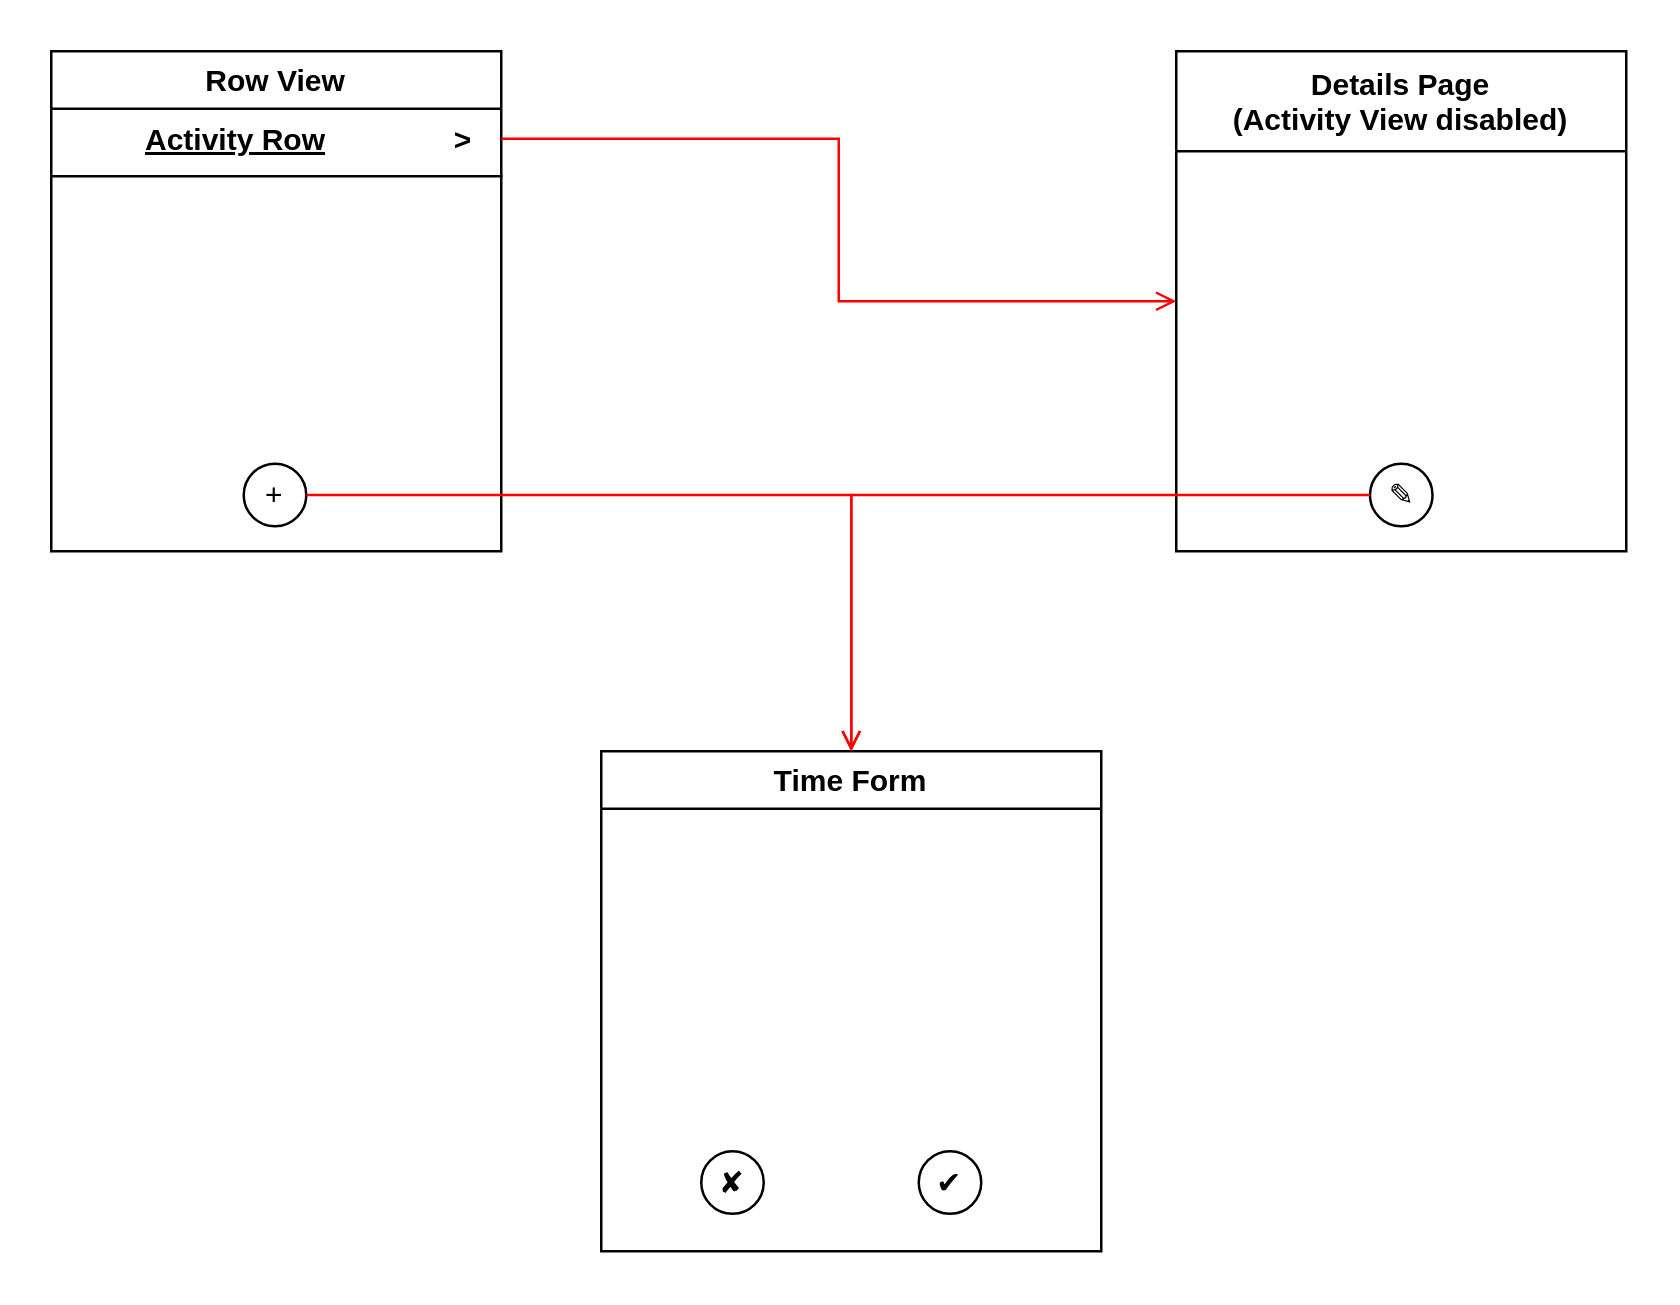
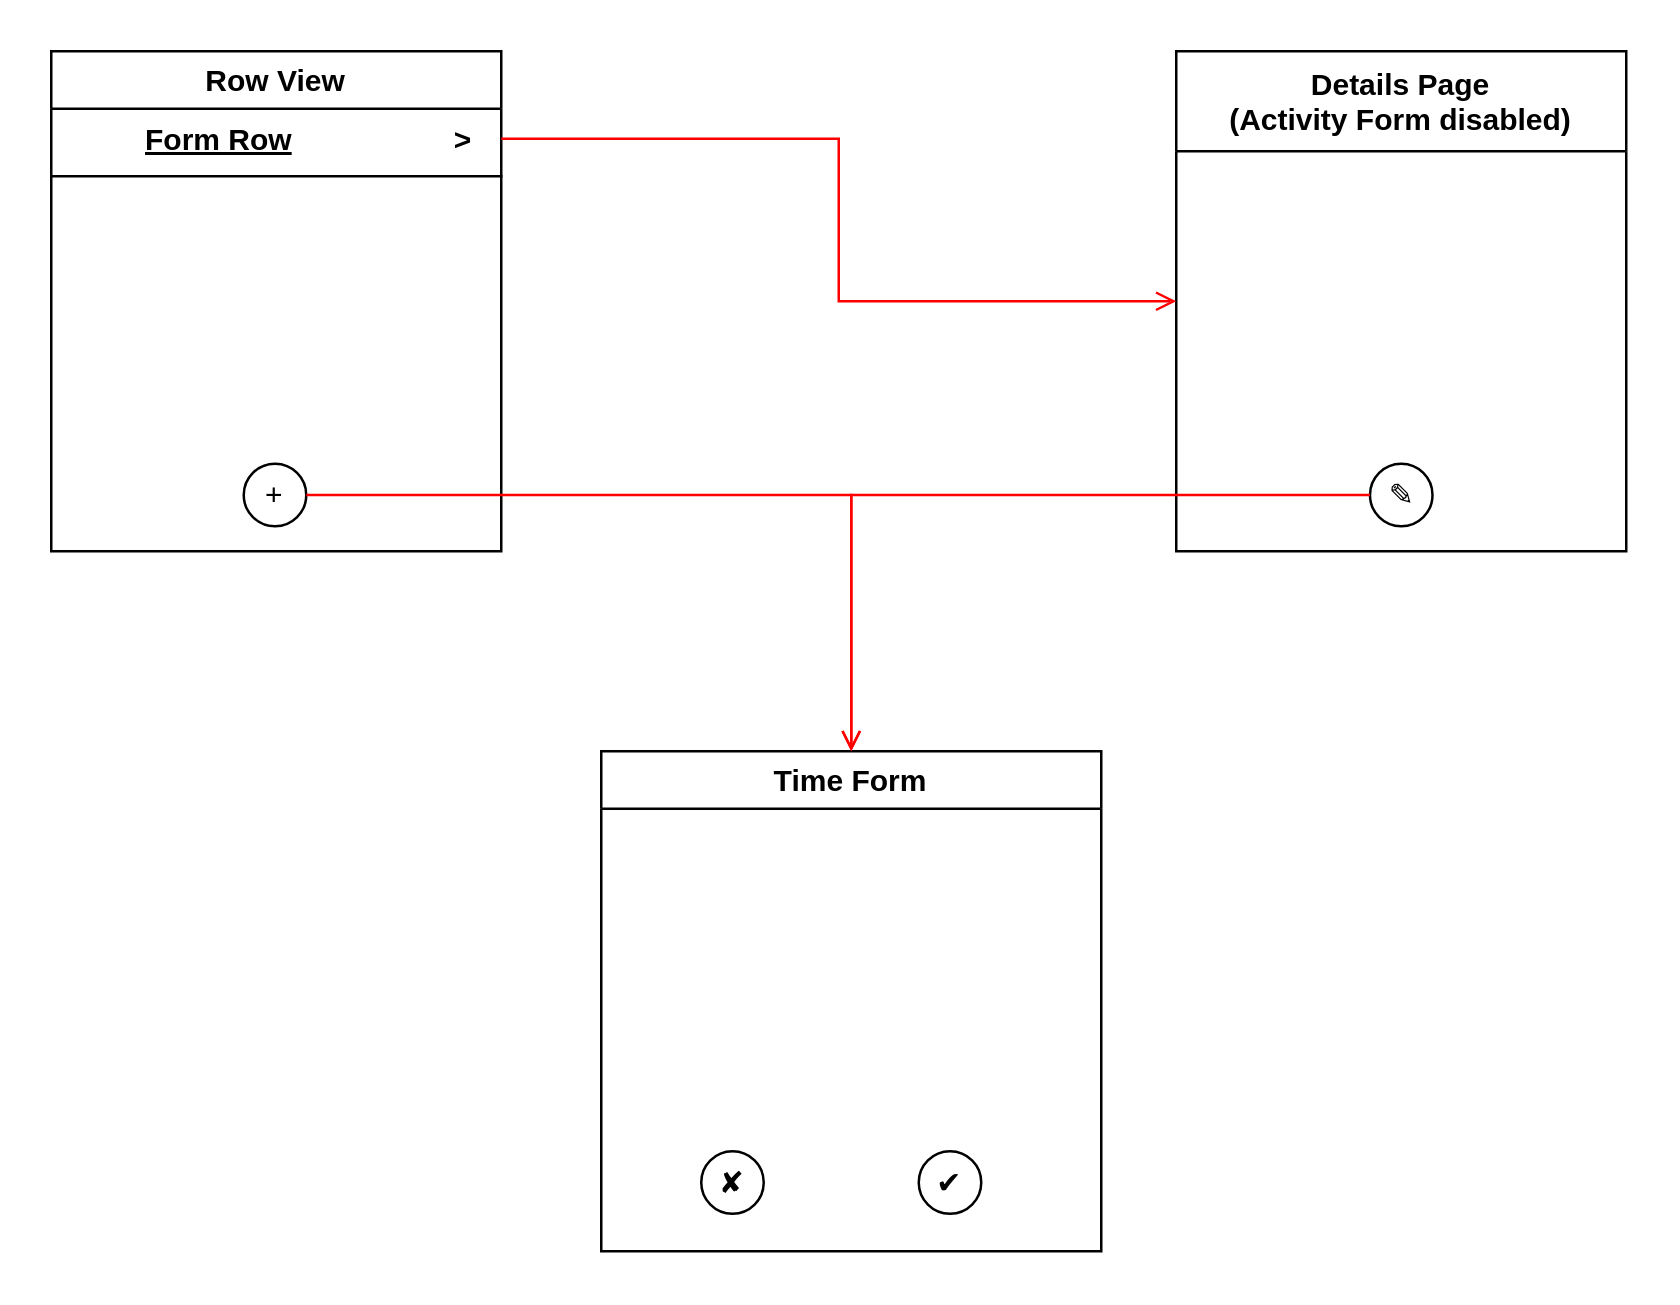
  <mxCell id="0" />
  <mxCell id="1" parent="0" />
  <mxCell id="2" value="Row View" style="swimlane;" vertex="1" parent="1"><mxGeometry x="20" y="20" width="180" height="200" as="geometry"><mxRectangle x="110" y="80" width="130" height="23" as="alternateBounds" /></mxGeometry></mxCell>
  <mxCell id="3" value="" style="shape=table;startSize=0;container=1;collapsible=1;childLayout=tableLayout;fixedRows=1;rowLines=0;fontStyle=0;align=center;resizeLast=1;strokeColor=none;fillColor=none;" vertex="1" parent="2"><mxGeometry y="20" width="180" height="30" as="geometry" /></mxCell>
  <mxCell id="4" value="" style="shape=partialRectangle;collapsible=0;dropTarget=0;pointerEvents=0;fillColor=none;top=0;left=0;bottom=1;right=0;points=[[0,0.5],[1,0.5]];portConstraint=eastwest;" vertex="1" parent="3"><mxGeometry width="180" height="30" as="geometry" /></mxCell>
- <mxCell id="5" value="Activity Row" style="shape=partialRectangle;connectable=0;fillColor=none;top=0;left=0;bottom=0;right=0;align=left;spacingLeft=6;fontStyle=5;overflow=hidden;" vertex="1" parent="4"><mxGeometry x="30" width="150" height="30" as="geometry" /></mxCell>
+ <mxCell id="5" value="Form Row" style="shape=partialRectangle;connectable=0;fillColor=none;top=0;left=0;bottom=0;right=0;align=left;spacingLeft=6;fontStyle=5;overflow=hidden;" vertex="1" parent="4"><mxGeometry x="30" width="150" height="30" as="geometry" /></mxCell>
  <mxCell id="6" value="&gt;" style="shape=partialRectangle;connectable=0;fillColor=none;top=0;left=0;bottom=0;right=0;fontStyle=1;overflow=hidden;" vertex="1" parent="2"><mxGeometry x="150" y="20" width="30" height="30" as="geometry" /></mxCell>
  <mxCell id="7" value="+" style="ellipse;whiteSpace=wrap;html=1;aspect=fixed;" vertex="1" parent="2"><mxGeometry x="77" y="165" width="25" height="25" as="geometry" /></mxCell>
  <mxCell id="8" value="Time Form" style="swimlane;" vertex="1" parent="1"><mxGeometry x="240" y="300" width="200" height="200" as="geometry"><mxRectangle x="100" y="80" width="130" height="23" as="alternateBounds" /></mxGeometry></mxCell>
  <mxCell id="9" value="✘" style="ellipse;whiteSpace=wrap;html=1;aspect=fixed;" vertex="1" parent="8"><mxGeometry x="40" y="160" width="25" height="25" as="geometry" /></mxCell>
  <mxCell id="10" value="✔" style="ellipse;whiteSpace=wrap;html=1;aspect=fixed;" vertex="1" parent="8"><mxGeometry x="127" y="160" width="25" height="25" as="geometry" /></mxCell>
- <mxCell id="11" value="Details Page&#10;(Activity View disabled)" style="swimlane;startSize=40;" vertex="1" parent="1"><mxGeometry x="470" y="20" width="180" height="200" as="geometry"><mxRectangle x="560" y="80" width="130" height="23" as="alternateBounds" /></mxGeometry></mxCell>
+ <mxCell id="11" value="Details Page&#10;(Activity Form disabled)" style="swimlane;startSize=40;" vertex="1" parent="1"><mxGeometry x="470" y="20" width="180" height="200" as="geometry"><mxRectangle x="560" y="80" width="130" height="23" as="alternateBounds" /></mxGeometry></mxCell>
  <mxCell id="12" value="✎" style="ellipse;whiteSpace=wrap;html=1;aspect=fixed;" vertex="1" parent="11"><mxGeometry x="77.5" y="165" width="25" height="25" as="geometry" /></mxCell>
  <mxCell id="13" style="edgeStyle=orthogonalEdgeStyle;rounded=0;orthogonalLoop=1;jettySize=auto;html=1;endArrow=open;endFill=0;strokeColor=#FF0000;" edge="1" parent="1" source="12" target="8"><mxGeometry relative="1" as="geometry"><mxPoint x="560" y="300" as="targetPoint" /></mxGeometry></mxCell>
  <mxCell id="14" style="edgeStyle=orthogonalEdgeStyle;rounded=0;orthogonalLoop=1;jettySize=auto;html=1;endArrow=open;endFill=0;strokeColor=#FF0000;" edge="1" parent="1" source="7" target="8"><mxGeometry relative="1" as="geometry" /></mxCell>
  <mxCell id="15" style="edgeStyle=orthogonalEdgeStyle;rounded=0;orthogonalLoop=1;jettySize=auto;html=1;endArrow=open;endFill=0;strokeColor=#FF0000;" edge="1" parent="1" source="4" target="11"><mxGeometry relative="1" as="geometry" /></mxCell>
